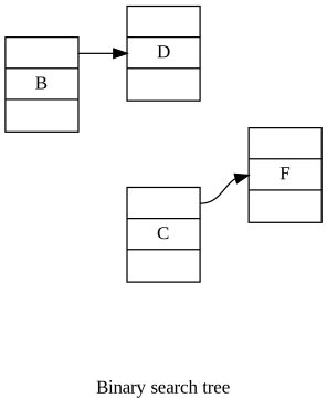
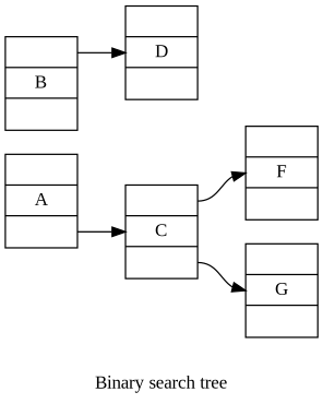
  digraph {
    fontname="Liberation Serif"
    label="Binary search tree"
    rankdir=LR
    node [fontname="Liberation Serif" shape=record]
    edge [fontname="Liberation Serif" headport=f1 tailport=f2]
+   n1 [label="<f0>|<f1>A|<f2>"]
    n2 [label="<f0>|<f1>C|<f2>"]
    n3 [label="<f0>|<f1>B|<f2>"]
    n4 [label="<f0>|<f1>D|<f2>"]
    n5 [label="<f0>|<f1>F|<f2>"]
+   n6 [label="<f0>|<f1>G|<f2>"]
+   n1 -> n2
    n2 -> n5 [tailport=f0]
+   n2 -> n6
    n3 -> n4 [tailport=f0]
  }
